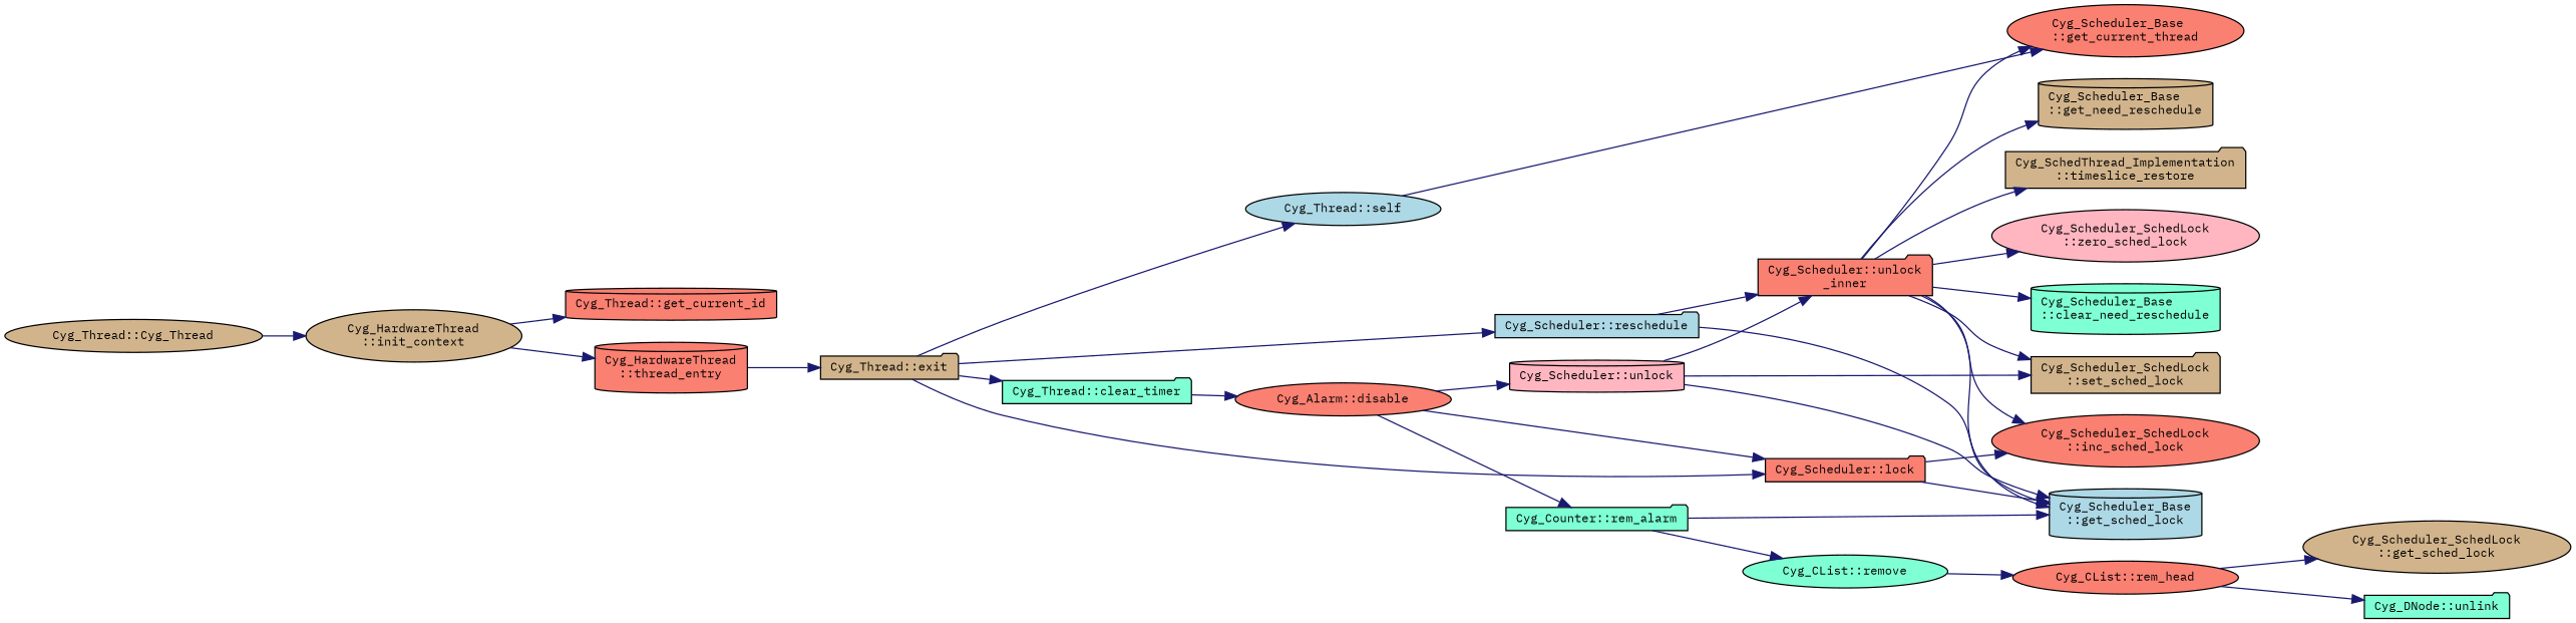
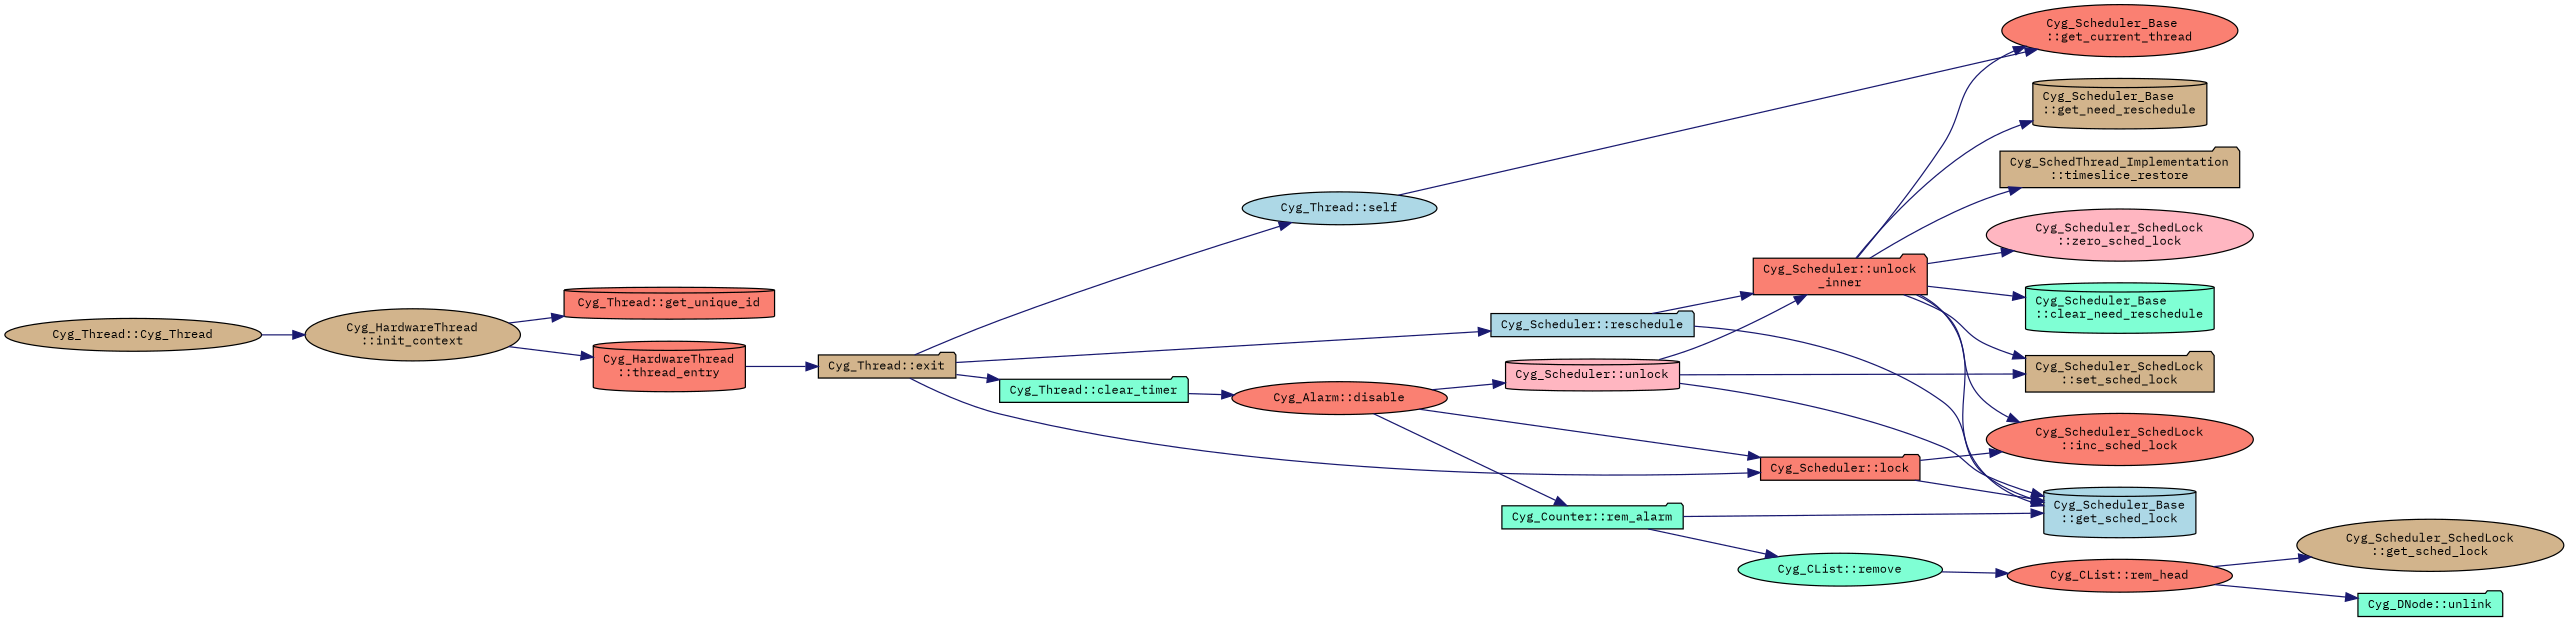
  digraph {
    fontname="IBM Plex Mono"
    rankdir=LR
    node [color=black fillcolor=salmon fontname="IBM Plex Mono" fontsize=10 shape=ellipse style=filled]
    edge [color=midnightblue fontname="IBM Plex Mono" fontsize=10 labelfontname=Helvetica labelfontsize=10 style=solid]
    n1 [fillcolor=tan fontcolor=black height=0.2 label="Cyg_Thread::Cyg_Thread" width=0.4]
    n2 [fillcolor=tan height=0.2 label="Cyg_HardwareThread\l::init_context" width=0.4]
-   n3 [height=0.2 label="Cyg_Thread::get_current_id" shape=cylinder width=0.4]
+   n3 [height=0.2 label="Cyg_Thread::get_unique_id" shape=cylinder width=0.4]
    n4 [height=0.2 label="Cyg_HardwareThread\l::thread_entry" shape=cylinder width=0.4]
    n5 [fillcolor=tan height=0.2 label="Cyg_Thread::exit" shape=folder width=0.4]
    n6 [fillcolor=lightblue height=0.2 label="Cyg_Thread::self" width=0.4]
    n7 [height=0.2 label="Cyg_Scheduler::lock" shape=folder width=0.4]
    n8 [fillcolor=aquamarine height=0.2 label="Cyg_Thread::clear_timer" shape=folder width=0.4]
    n9 [fillcolor=lightblue height=0.2 label="Cyg_Scheduler::reschedule" shape=folder width=0.4]
    n10 [height=0.2 label="Cyg_Scheduler_Base\l::get_current_thread" width=0.4]
    n11 [fillcolor=lightblue height=0.2 label="Cyg_Scheduler_Base\l::get_sched_lock" shape=cylinder width=0.4]
    n12 [height=0.2 label="Cyg_Scheduler_SchedLock\l::inc_sched_lock" width=0.4]
    n13 [height=0.2 label="Cyg_Alarm::disable" width=0.4]
    n14 [height=0.2 label="Cyg_Scheduler::unlock\l_inner" shape=folder width=0.4]
    n15 [fillcolor=tan height=0.2 label="Cyg_Scheduler_SchedLock\l::get_sched_lock" width=0.4]
    n16 [fillcolor=aquamarine height=0.2 label="Cyg_Counter::rem_alarm" shape=folder width=0.4]
    n17 [fillcolor=lightpink height=0.2 label="Cyg_Scheduler::unlock" shape=cylinder width=0.4]
    n18 [fillcolor=aquamarine height=0.2 label="Cyg_CList::remove" width=0.4]
    n19 [fillcolor=tan height=0.2 label="Cyg_Scheduler_SchedLock\l::set_sched_lock" shape=folder width=0.4]
    n20 [height=0.2 label="Cyg_CList::rem_head" width=0.4]
    n21 [fillcolor=aquamarine height=0.2 label="Cyg_DNode::unlink" shape=folder width=0.4]
    n22 [fillcolor=aquamarine height=0.2 label="Cyg_Scheduler_Base\l::clear_need_reschedule" shape=cylinder width=0.4]
    n23 [fillcolor=tan height=0.2 label="Cyg_Scheduler_Base\l::get_need_reschedule" shape=cylinder width=0.4]
    n24 [fillcolor=tan height=0.2 label="Cyg_SchedThread_Implementation\l::timeslice_restore" shape=folder width=0.4]
    n25 [fillcolor=lightpink height=0.2 label="Cyg_Scheduler_SchedLock\l::zero_sched_lock" width=0.4]
    n1 -> n2
    n2 -> n3
    n2 -> n4
    n4 -> n5
    n5 -> n6
    n5 -> n7
    n5 -> n8
    n5 -> n9
    n6 -> n10
    n7 -> n11
    n7 -> n12
    n8 -> n13
    n9 -> n11
    n9 -> n14
    n13 -> n7
    n13 -> n16
    n13 -> n17
    n14 -> n10
    n14 -> n11
    n14 -> n12
    n14 -> n19
    n14 -> n22
    n14 -> n23
    n14 -> n24
    n14 -> n25
    n16 -> n11
    n16 -> n18
    n17 -> n11
    n17 -> n14
    n17 -> n19
    n18 -> n20
    n20 -> n15
    n20 -> n21
  }
